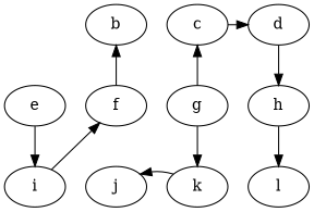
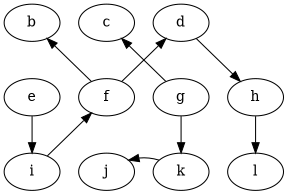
  digraph {
    b
    c
    d
    e
    f
    g
    h
    i
    j
    k
    l
    subgraph sub_1 {
      rank=same
      b
      c
      d
    }
    subgraph sub_2 {
      rank=same
      e
      f
      g
      h
    }
    subgraph sub_3 {
      rank=same
      i
      j
      k
      l
    }
    b -> c [style=invis]
-   c -> d
+   f -> d
    d -> h
    e -> f [style=invis]
    e -> i
    f -> b [constraint=false]
    f -> g [style=invis]
    g -> c [constraint=false]
    g -> h [style=invis]
    g -> k
    h -> l
    i -> f [constraint=false]
    i -> j [style=invis]
    j -> k [style=invis]
    k -> j
    k -> l [style=invis]
  }
